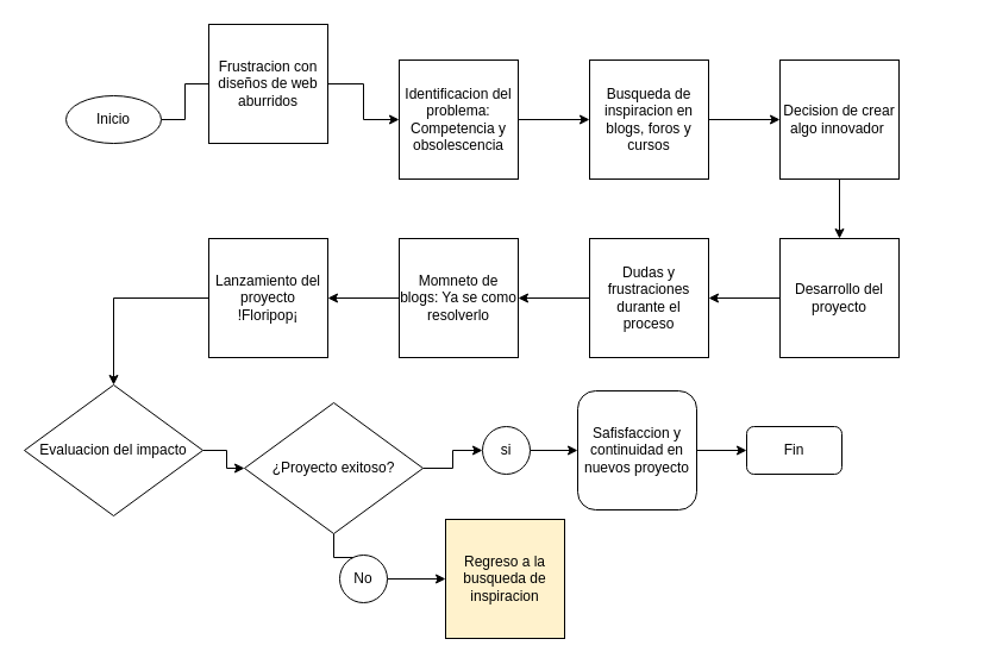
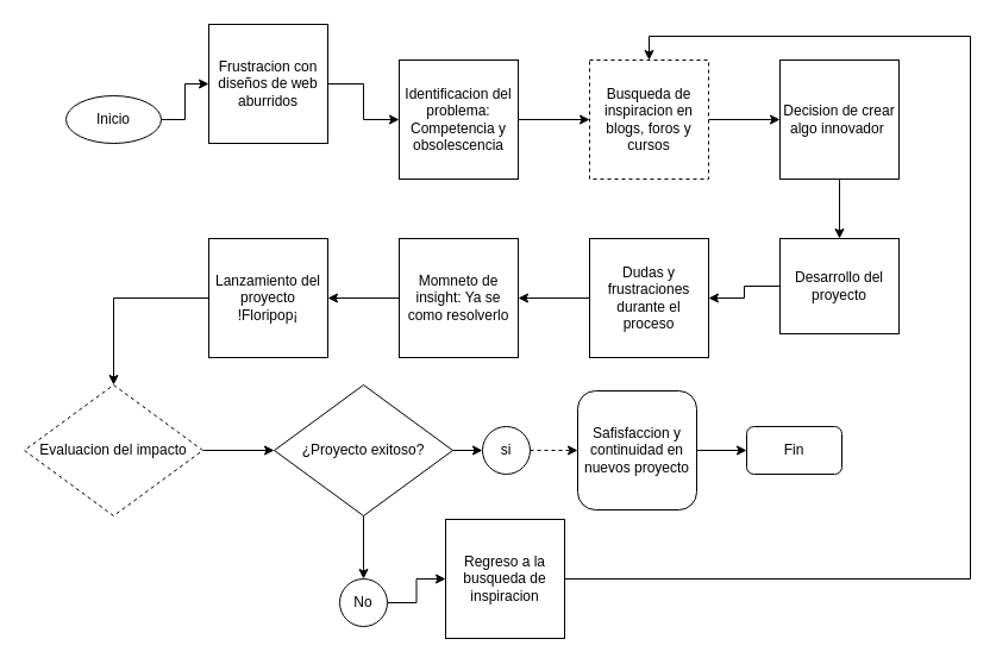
  <mxCell id="0" />
  <mxCell id="1" parent="0" />
- <mxCell id="2" value="" style="edgeStyle=orthogonalEdgeStyle;rounded=0;orthogonalLoop=1;jettySize=auto;html=1;endArrow=none;" edge="1" parent="1" source="3" target="5"><mxGeometry relative="1" as="geometry" /></mxCell>
+ <mxCell id="2" value="" style="edgeStyle=orthogonalEdgeStyle;rounded=0;orthogonalLoop=1;jettySize=auto;html=1;" edge="1" parent="1" source="3" target="5"><mxGeometry relative="1" as="geometry" /></mxCell>
  <mxCell id="3" value="Inicio" style="ellipse;whiteSpace=wrap;html=1;" vertex="1" parent="1"><mxGeometry x="55" y="80" width="80" height="40" as="geometry" /></mxCell>
  <mxCell id="4" value="" style="edgeStyle=orthogonalEdgeStyle;rounded=0;orthogonalLoop=1;jettySize=auto;html=1;" edge="1" parent="1" source="5" target="7"><mxGeometry relative="1" as="geometry" /></mxCell>
  <mxCell id="5" value="Frustracion con diseños de web aburridos" style="whiteSpace=wrap;html=1;aspect=fixed;" vertex="1" parent="1"><mxGeometry x="175" y="20" width="100" height="100" as="geometry" /></mxCell>
  <mxCell id="6" value="" style="edgeStyle=orthogonalEdgeStyle;rounded=0;orthogonalLoop=1;jettySize=auto;html=1;" edge="1" parent="1" source="7" target="9"><mxGeometry relative="1" as="geometry" /></mxCell>
  <mxCell id="7" value="Identificacion del problema: Competencia y obsolescencia" style="whiteSpace=wrap;html=1;aspect=fixed;" vertex="1" parent="1"><mxGeometry x="335" y="50" width="100" height="100" as="geometry" /></mxCell>
  <mxCell id="8" value="" style="edgeStyle=orthogonalEdgeStyle;rounded=0;orthogonalLoop=1;jettySize=auto;html=1;" edge="1" parent="1" source="9" target="11"><mxGeometry relative="1" as="geometry" /></mxCell>
- <mxCell id="9" value="Busqueda de inspiracion en blogs, foros y cursos" style="whiteSpace=wrap;html=1;aspect=fixed;" vertex="1" parent="1"><mxGeometry x="495" y="50" width="100" height="100" as="geometry" /></mxCell>
+ <mxCell id="9" value="Busqueda de inspiracion en blogs, foros y cursos" style="whiteSpace=wrap;html=1;aspect=fixed;dashed=1;" vertex="1" parent="1"><mxGeometry x="495" y="50" width="100" height="100" as="geometry" /></mxCell>
  <mxCell id="10" value="" style="edgeStyle=orthogonalEdgeStyle;rounded=0;orthogonalLoop=1;jettySize=auto;html=1;" edge="1" parent="1" source="11" target="13"><mxGeometry relative="1" as="geometry" /></mxCell>
  <mxCell id="11" value="Decision de crear algo innovador&amp;nbsp;" style="whiteSpace=wrap;html=1;aspect=fixed;" vertex="1" parent="1"><mxGeometry x="655" y="50" width="100" height="100" as="geometry" /></mxCell>
  <mxCell id="12" value="" style="edgeStyle=orthogonalEdgeStyle;rounded=0;orthogonalLoop=1;jettySize=auto;html=1;" edge="1" parent="1" source="13" target="15"><mxGeometry relative="1" as="geometry" /></mxCell>
- <mxCell id="13" value="Desarrollo del proyecto" style="whiteSpace=wrap;html=1;aspect=fixed;" vertex="1" parent="1"><mxGeometry x="655" y="200" width="100" height="100" as="geometry" /></mxCell>
+ <mxCell id="13" value="Desarrollo del proyecto" style="whiteSpace=wrap;html=1;aspect=fixed;" vertex="1" parent="1"><mxGeometry x="655" y="200" width="100" height="80" as="geometry" /></mxCell>
  <mxCell id="14" value="" style="edgeStyle=orthogonalEdgeStyle;rounded=0;orthogonalLoop=1;jettySize=auto;html=1;" edge="1" parent="1" source="15" target="17"><mxGeometry relative="1" as="geometry" /></mxCell>
  <mxCell id="15" value="Dudas y frustraciones durante el proceso" style="whiteSpace=wrap;html=1;aspect=fixed;" vertex="1" parent="1"><mxGeometry x="495" y="200" width="100" height="100" as="geometry" /></mxCell>
  <mxCell id="16" value="" style="edgeStyle=orthogonalEdgeStyle;rounded=0;orthogonalLoop=1;jettySize=auto;html=1;" edge="1" parent="1" source="17" target="19"><mxGeometry relative="1" as="geometry" /></mxCell>
- <mxCell id="17" value="Momneto de blogs: Ya se como resolverlo" style="whiteSpace=wrap;html=1;aspect=fixed;" vertex="1" parent="1"><mxGeometry x="335" y="200" width="100" height="100" as="geometry" /></mxCell>
+ <mxCell id="17" value="Momneto de insight: Ya se como resolverlo" style="whiteSpace=wrap;html=1;aspect=fixed;" vertex="1" parent="1"><mxGeometry x="335" y="200" width="100" height="100" as="geometry" /></mxCell>
  <mxCell id="18" value="" style="edgeStyle=orthogonalEdgeStyle;rounded=0;orthogonalLoop=1;jettySize=auto;html=1;" edge="1" parent="1" source="19" target="21"><mxGeometry relative="1" as="geometry" /></mxCell>
  <mxCell id="19" value="Lanzamiento del proyecto !Floripop¡" style="whiteSpace=wrap;html=1;aspect=fixed;" vertex="1" parent="1"><mxGeometry x="175" y="200" width="100" height="100" as="geometry" /></mxCell>
  <mxCell id="20" value="" style="edgeStyle=orthogonalEdgeStyle;rounded=0;orthogonalLoop=1;jettySize=auto;html=1;" edge="1" parent="1" source="21" target="24"><mxGeometry relative="1" as="geometry" /></mxCell>
- <mxCell id="21" value="Evaluacion del impacto" style="rhombus;whiteSpace=wrap;html=1;" vertex="1" parent="1"><mxGeometry x="20" y="323" width="150" height="110" as="geometry" /></mxCell>
+ <mxCell id="21" value="Evaluacion del impacto" style="rhombus;whiteSpace=wrap;html=1;dashed=1;" vertex="1" parent="1"><mxGeometry x="20" y="323" width="150" height="110" as="geometry" /></mxCell>
  <mxCell id="22" value="" style="edgeStyle=orthogonalEdgeStyle;rounded=0;orthogonalLoop=1;jettySize=auto;html=1;" edge="1" parent="1" source="24" target="29"><mxGeometry relative="1" as="geometry" /></mxCell>
  <mxCell id="23" value="" style="edgeStyle=orthogonalEdgeStyle;rounded=0;orthogonalLoop=1;jettySize=auto;html=1;" edge="1" parent="1" source="24" target="31"><mxGeometry relative="1" as="geometry" /></mxCell>
- <mxCell id="24" value="¿Proyecto exitoso?" style="rhombus;whiteSpace=wrap;html=1;" vertex="1" parent="1"><mxGeometry x="205" y="338" width="150" height="110" as="geometry" /></mxCell>
+ <mxCell id="24" value="¿Proyecto exitoso?" style="rhombus;whiteSpace=wrap;html=1;" vertex="1" parent="1"><mxGeometry x="230" y="323" width="150" height="110" as="geometry" /></mxCell>
  <mxCell id="25" value="" style="edgeStyle=orthogonalEdgeStyle;rounded=0;orthogonalLoop=1;jettySize=auto;html=1;" edge="1" parent="1" source="26" target="32"><mxGeometry relative="1" as="geometry" /></mxCell>
  <mxCell id="26" value="Safisfaccion y continuidad en nuevos proyecto" style="whiteSpace=wrap;html=1;aspect=fixed;rounded=1;" vertex="1" parent="1"><mxGeometry x="485" y="328" width="100" height="100" as="geometry" /></mxCell>
- <mxCell id="27" value="Regreso a la busqueda de inspiracion" style="whiteSpace=wrap;html=1;aspect=fixed;fillColor=#fff2cc;" vertex="1" parent="1"><mxGeometry x="374" y="436" width="100" height="100" as="geometry" /></mxCell>
- <mxCell id="28" value="" style="edgeStyle=orthogonalEdgeStyle;rounded=0;orthogonalLoop=1;jettySize=auto;html=1;" edge="1" parent="1" source="29" target="26"><mxGeometry relative="1" as="geometry" /></mxCell>
+ <mxCell id="27" value="Regreso a la busqueda de inspiracion" style="whiteSpace=wrap;html=1;aspect=fixed;" vertex="1" parent="1"><mxGeometry x="374" y="436" width="100" height="100" as="geometry" /></mxCell>
+ <mxCell id="28" value="" style="edgeStyle=orthogonalEdgeStyle;rounded=0;orthogonalLoop=1;jettySize=auto;html=1;dashed=1;" edge="1" parent="1" source="29" target="26"><mxGeometry relative="1" as="geometry" /></mxCell>
  <mxCell id="29" value="si" style="ellipse;whiteSpace=wrap;html=1;aspect=fixed;" vertex="1" parent="1"><mxGeometry x="405" y="358" width="40" height="40" as="geometry" /></mxCell>
  <mxCell id="30" value="" style="edgeStyle=orthogonalEdgeStyle;rounded=0;orthogonalLoop=1;jettySize=auto;html=1;" edge="1" parent="1" source="31" target="27"><mxGeometry relative="1" as="geometry" /></mxCell>
- <mxCell id="31" value="No" style="ellipse;whiteSpace=wrap;html=1;aspect=fixed;" vertex="1" parent="1"><mxGeometry x="285" y="466" width="40" height="40" as="geometry" /></mxCell>
+ <mxCell id="31" value="No" style="ellipse;whiteSpace=wrap;html=1;aspect=fixed;" vertex="1" parent="1"><mxGeometry x="285" y="486" width="40" height="40" as="geometry" /></mxCell>
  <mxCell id="32" value="Fin" style="rounded=1;whiteSpace=wrap;html=1;" vertex="1" parent="1"><mxGeometry x="627" y="358" width="80" height="40" as="geometry" /></mxCell>
+ <mxCell id="33" value="" style="edgeStyle=orthogonalEdgeStyle;rounded=0;orthogonalLoop=1;jettySize=auto;html=1;exitX=1;exitY=0.5;exitDx=0;exitDy=0;entryX=0.5;entryY=0;entryDx=0;entryDy=0;" edge="1" parent="1" source="27" target="9"><mxGeometry relative="1" as="geometry"><mxPoint x="180" y="434" as="sourcePoint" /><mxPoint x="240" y="434" as="targetPoint" /><Array as="points"><mxPoint x="815" y="486" /><mxPoint x="815" y="30" /><mxPoint x="545" y="30" /></Array></mxGeometry></mxCell>
